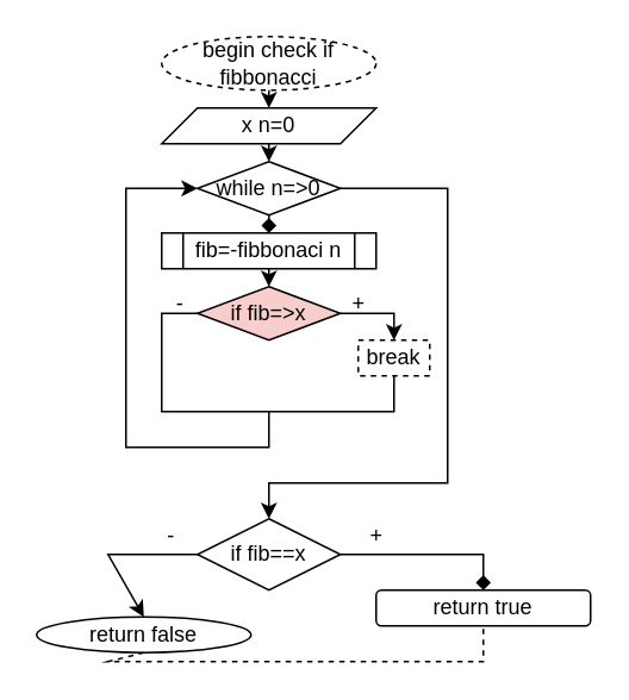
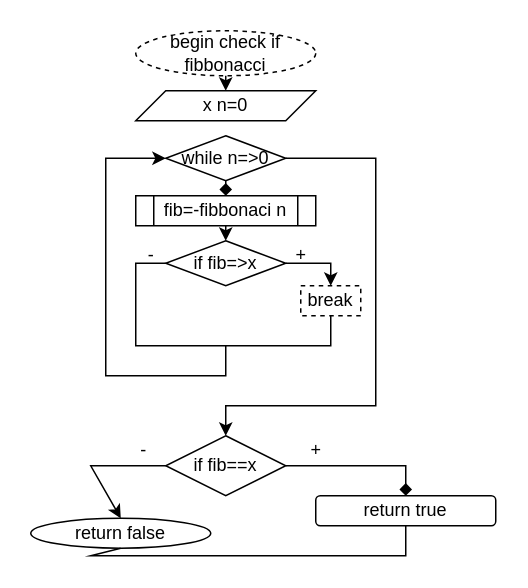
  <mxCell id="0" />
  <mxCell id="1" parent="0" />
  <mxCell id="2" value="begin check if fibbonacci" style="ellipse;whiteSpace=wrap;html=1;dashed=1;" parent="1" vertex="1"><mxGeometry x="90" width="120" height="30" as="geometry" y="20" /></mxCell>
  <mxCell id="3" value="x n=0" style="shape=parallelogram;perimeter=parallelogramPerimeter;whiteSpace=wrap;html=1;fixedSize=1;" parent="1" vertex="1"><mxGeometry x="90" y="60" width="120" height="20" as="geometry" /></mxCell>
  <mxCell id="4" value="" style="endArrow=classic;html=1;rounded=0;exitX=0.5;exitY=1;exitDx=0;exitDy=0;entryX=0.5;entryY=0;entryDx=0;entryDy=0;" parent="1" source="2" target="3" edge="1"><mxGeometry width="50" height="50" relative="1" as="geometry"><mxPoint x="-70" y="240" as="sourcePoint" /><mxPoint x="-20" y="190" as="targetPoint" /></mxGeometry></mxCell>
- <mxCell id="5" value="" style="endArrow=classic;html=1;rounded=0;exitX=0.5;exitY=1;exitDx=0;exitDy=0;entryX=0.5;entryY=0;entryDx=0;entryDy=0;" parent="1" source="3" target="6" edge="1"><mxGeometry width="50" height="50" relative="1" as="geometry"><mxPoint x="20" y="230" as="sourcePoint" /><mxPoint x="40" y="90" as="targetPoint" /></mxGeometry></mxCell>
  <mxCell id="6" value="while n=&amp;gt;0" style="rhombus;whiteSpace=wrap;html=1;" parent="1" vertex="1"><mxGeometry x="110" y="90" width="80" height="30" as="geometry" /></mxCell>
  <mxCell id="7" value="" style="endArrow=diamond;html=1;rounded=0;exitX=0.5;exitY=1;exitDx=0;exitDy=0;entryX=0.5;entryY=0;entryDx=0;entryDy=0;" parent="1" source="6" target="8" edge="1"><mxGeometry width="50" height="50" relative="1" as="geometry"><mxPoint x="40" y="220" as="sourcePoint" /><mxPoint x="60" y="120" as="targetPoint" /></mxGeometry></mxCell>
  <mxCell id="8" value="fib=-fibbonaci n" style="shape=process;whiteSpace=wrap;html=1;backgroundOutline=1;" parent="1" vertex="1"><mxGeometry x="90" y="130" width="120" height="20" as="geometry" /></mxCell>
  <mxCell id="9" value="" style="endArrow=classic;html=1;rounded=0;exitX=0.5;exitY=1;exitDx=0;exitDy=0;entryX=0.5;entryY=0;entryDx=0;entryDy=0;" parent="1" source="8" target="10" edge="1"><mxGeometry width="50" height="50" relative="1" as="geometry"><mxPoint x="100" y="170" as="sourcePoint" /><mxPoint x="-10" y="180" as="targetPoint" /></mxGeometry></mxCell>
- <mxCell id="10" value="if fib=&amp;gt;x" style="rhombus;whiteSpace=wrap;html=1;fillColor=#f8cecc;" parent="1" vertex="1"><mxGeometry x="110" y="160" width="80" height="30" as="geometry" /></mxCell>
+ <mxCell id="10" value="if fib=&amp;gt;x" style="rhombus;whiteSpace=wrap;html=1;" parent="1" vertex="1"><mxGeometry x="110" y="160" width="80" height="30" as="geometry" /></mxCell>
  <mxCell id="11" value="" style="endArrow=classic;html=1;rounded=0;exitX=1;exitY=0.5;exitDx=0;exitDy=0;entryX=0.5;entryY=0;entryDx=0;entryDy=0;" parent="1" source="10" target="12" edge="1"><mxGeometry width="50" height="50" relative="1" as="geometry"><mxPoint x="280" y="180" as="sourcePoint" /><mxPoint x="330" y="130" as="targetPoint" /><Array as="points"><mxPoint x="220" y="175" /></Array></mxGeometry></mxCell>
  <mxCell id="12" value="break" style="rounded=0;whiteSpace=wrap;html=1;dashed=1;" parent="1" vertex="1"><mxGeometry x="200" y="190" width="40" height="20" as="geometry" /></mxCell>
  <mxCell id="13" value="" style="endArrow=none;html=1;rounded=0;entryX=0;entryY=0.5;entryDx=0;entryDy=0;exitX=0.5;exitY=1;exitDx=0;exitDy=0;" parent="1" source="12" target="10" edge="1"><mxGeometry width="50" height="50" relative="1" as="geometry"><mxPoint x="-40" y="200" as="sourcePoint" /><mxPoint x="10" y="150" as="targetPoint" /><Array as="points"><mxPoint x="220" y="230" /><mxPoint x="90" y="230" /><mxPoint x="90" y="175" /></Array></mxGeometry></mxCell>
  <mxCell id="14" value="" style="endArrow=classic;html=1;rounded=0;entryX=0;entryY=0.5;entryDx=0;entryDy=0;" parent="1" target="6" edge="1"><mxGeometry width="50" height="50" relative="1" as="geometry"><mxPoint x="150" y="230" as="sourcePoint" /><mxPoint x="30" y="270" as="targetPoint" /><Array as="points"><mxPoint x="150" y="250" /><mxPoint x="70" y="250" /><mxPoint x="70" y="105" /></Array></mxGeometry></mxCell>
  <mxCell id="15" value="" style="endArrow=classic;html=1;rounded=0;exitX=1;exitY=0.5;exitDx=0;exitDy=0;" parent="1" source="6" edge="1"><mxGeometry width="50" height="50" relative="1" as="geometry"><mxPoint x="280" y="90" as="sourcePoint" /><mxPoint x="150" y="290" as="targetPoint" /><Array as="points"><mxPoint x="250" y="105" /><mxPoint x="250" y="270" /><mxPoint x="150" y="270" /></Array></mxGeometry></mxCell>
  <mxCell id="16" value="if fib==x" style="rhombus;whiteSpace=wrap;html=1;" parent="1" vertex="1"><mxGeometry x="110" y="290" width="80" height="40" as="geometry" /></mxCell>
  <mxCell id="17" value="" style="endArrow=diamond;html=1;rounded=0;exitX=1;exitY=0.5;exitDx=0;exitDy=0;entryX=0.5;entryY=0;entryDx=0;entryDy=0;" parent="1" source="16" target="18" edge="1"><mxGeometry width="50" height="50" relative="1" as="geometry"><mxPoint x="290" y="360" as="sourcePoint" /><mxPoint x="340" y="310" as="targetPoint" /><Array as="points"><mxPoint x="270" y="310" /></Array></mxGeometry></mxCell>
  <mxCell id="18" value="return true" style="whiteSpace=wrap;html=1;rounded=1;" parent="1" vertex="1"><mxGeometry x="210" y="330" width="120" height="20" as="geometry" /></mxCell>
  <mxCell id="19" value="+" style="text;html=1;align=center;verticalAlign=middle;resizable=0;points=[];autosize=1;strokeColor=none;fillColor=none;" parent="1" vertex="1"><mxGeometry x="185" y="155" width="30" height="30" as="geometry" /></mxCell>
  <mxCell id="20" value="-" style="text;html=1;align=center;verticalAlign=middle;resizable=0;points=[];autosize=1;strokeColor=none;fillColor=none;" parent="1" vertex="1"><mxGeometry x="85" y="155" width="30" height="30" as="geometry" /></mxCell>
  <mxCell id="21" value="+" style="text;html=1;align=center;verticalAlign=middle;resizable=0;points=[];autosize=1;strokeColor=none;fillColor=none;" parent="1" vertex="1"><mxGeometry x="195" y="285" width="30" height="30" as="geometry" /></mxCell>
  <mxCell id="22" value="" style="endArrow=classic;html=1;rounded=0;exitX=0;exitY=0.5;exitDx=0;exitDy=0;entryX=0.5;entryY=0;entryDx=0;entryDy=0;" parent="1" source="16" target="23" edge="1"><mxGeometry width="50" height="50" relative="1" as="geometry"><mxPoint x="-70" y="340" as="sourcePoint" /><mxPoint x="-20" y="290" as="targetPoint" /><Array as="points"><mxPoint x="60" y="310" /></Array></mxGeometry></mxCell>
  <mxCell id="23" value="return false" style="ellipse;whiteSpace=wrap;html=1;" parent="1" vertex="1"><mxGeometry x="20" y="345" width="120" height="20" as="geometry" /></mxCell>
- <mxCell id="24" value="" style="endArrow=none;html=1;rounded=0;exitX=0.5;exitY=1;exitDx=0;exitDy=0;entryX=0.5;entryY=1;entryDx=0;entryDy=0;dashed=1;" parent="1" source="23" target="18" edge="1"><mxGeometry width="50" height="50" relative="1" as="geometry"><mxPoint x="100" y="460" as="sourcePoint" /><mxPoint x="150" y="410" as="targetPoint" /><Array as="points"><mxPoint x="60" y="370" /><mxPoint x="270" y="370" /></Array></mxGeometry></mxCell>
+ <mxCell id="24" value="" style="endArrow=none;html=1;rounded=0;exitX=0.5;exitY=1;exitDx=0;exitDy=0;entryX=0.5;entryY=1;entryDx=0;entryDy=0;" parent="1" source="23" target="18" edge="1"><mxGeometry width="50" height="50" relative="1" as="geometry"><mxPoint x="100" y="460" as="sourcePoint" /><mxPoint x="150" y="410" as="targetPoint" /><Array as="points"><mxPoint x="60" y="370" /><mxPoint x="270" y="370" /></Array></mxGeometry></mxCell>
  <mxCell id="25" value="-" style="text;html=1;align=center;verticalAlign=middle;resizable=0;points=[];autosize=1;strokeColor=none;fillColor=none;" parent="1" vertex="1"><mxGeometry x="80" y="285" width="30" height="30" as="geometry" /></mxCell>
